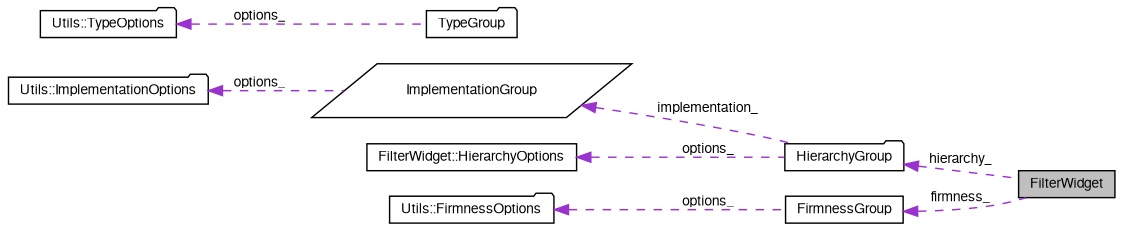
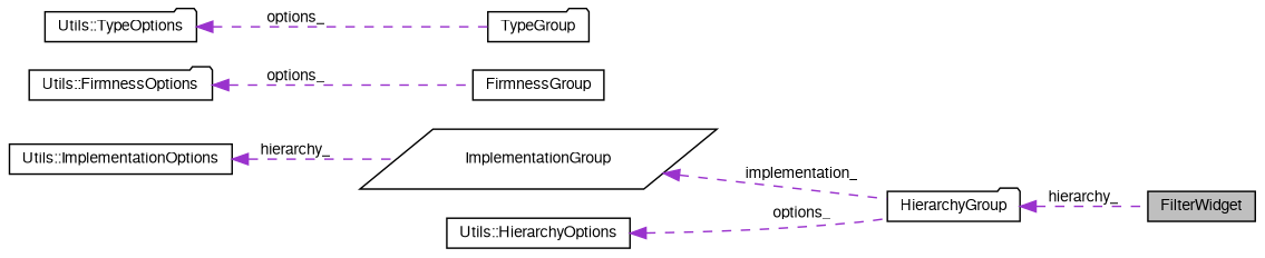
  digraph {
    rankdir=LR
    node [color=black fontname=FreeSans fontsize=10 shape=box]
    edge [color=darkorchid3 dir=back fontname=FreeSans fontsize=10 labelfontname=FreeSans labelfontsize=10 style=dashed]
    n1 [fillcolor=grey75 fontcolor=black height=0.2 label=FilterWidget style=filled width=0.4]
    n2 [height=0.2 label=ImplementationGroup shape=parallelogram width=0.4]
    n3 [height=0.2 label=HierarchyGroup shape=folder width=0.4]
-   n4 [height=0.2 label="Utils::ImplementationOptions" shape=folder width=0.4]
-   n5 [height=0.2 label="FilterWidget::HierarchyOptions" width=0.4]
+   n4 [height=0.2 label="Utils::ImplementationOptions" width=0.4]
+   n5 [height=0.2 label="Utils::HierarchyOptions" width=0.4]
    n6 [height=0.2 label=FirmnessGroup width=0.4]
    n7 [height=0.2 label="Utils::FirmnessOptions" shape=folder width=0.4]
    n8 [height=0.2 label=TypeGroup shape=folder width=0.4]
    n9 [height=0.2 label="Utils::TypeOptions" shape=folder width=0.4]
    n2 -> n3 [label=implementation_]
    n3 -> n1 [label=hierarchy_]
-   n4 -> n2 [label=options_]
+   n4 -> n2 [label=hierarchy_]
    n5 -> n3 [label=options_]
-   n6 -> n1 [label=firmness_]
    n7 -> n6 [label=options_]
    n9 -> n8 [label=options_]
  }
